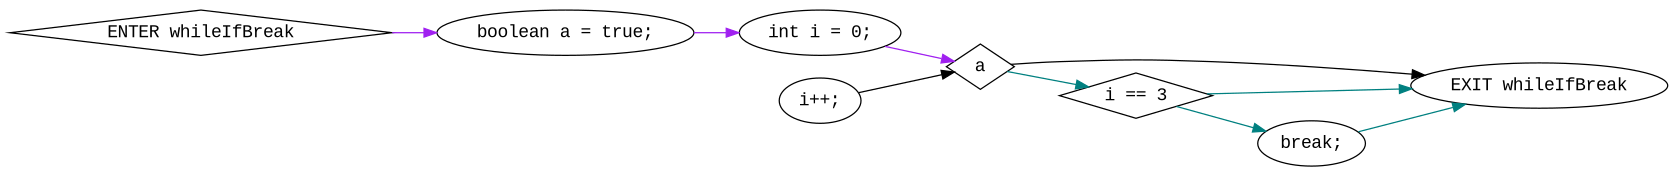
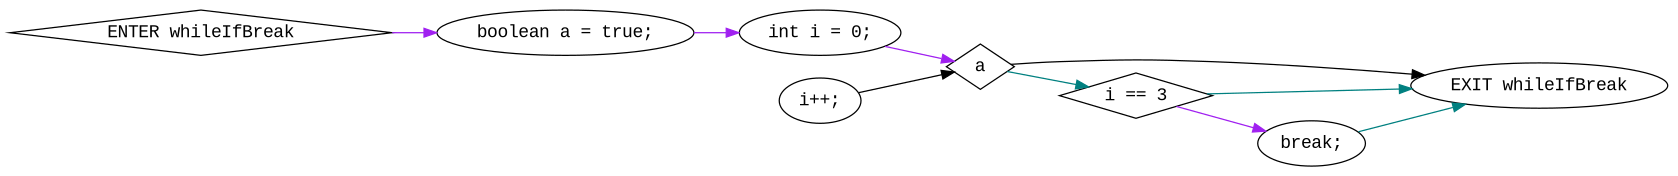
  digraph {
    fontname="Liberation Mono"
    rankdir=LR
    node [fontname="Liberation Mono"]
    edge [color=purple fontname="Liberation Mono"]
    n1 [label="ENTER whileIfBreak" shape=diamond]
    n2 [label="boolean a = true;"]
    n3 [label="int i = 0;"]
    n4 [label="EXIT whileIfBreak"]
    n5 [label=a shape=diamond]
    n6 [label="i == 3" shape=diamond]
    n7 [label="break;"]
    n8 [label="i++;"]
    n1 -> n2
    n2 -> n3
    n3 -> n5
    n5 -> n4 [color=black]
    n5 -> n6 [color=teal]
    n6 -> n4 [color=teal]
-   n6 -> n7 [color=teal]
+   n6 -> n7
    n7 -> n4 [color=teal]
    n8 -> n5 [color=black]
  }
